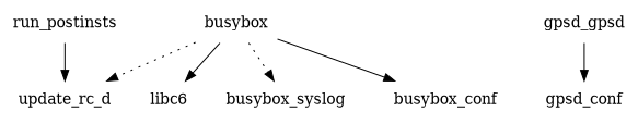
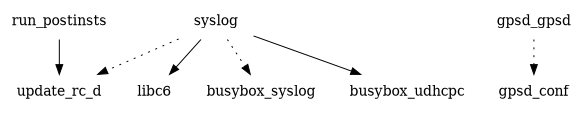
  digraph {
    node [shape=plaintext]
-   busybox
+   busybox [label=syslog]
    update_rc_d
    libc6
    busybox_syslog
-   busybox_udhcpc [label=busybox_conf]
+   busybox_udhcpc
    n6 [label=gpsd_gpsd]
    gpsd_conf
    run_postinsts
    busybox -> update_rc_d [style=dotted]
    busybox -> libc6
    busybox -> busybox_syslog [style=dotted]
    busybox -> busybox_udhcpc [style=solid]
-   n6 -> gpsd_conf
+   n6 -> gpsd_conf [style=dotted]
    run_postinsts -> update_rc_d
  }
